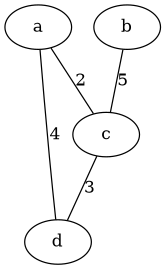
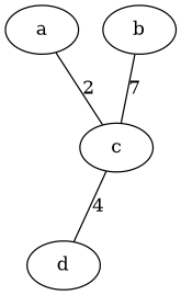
  graph {
    a
    d
    c
    b
-   a -- d [label=4]
    a -- c [label=2]
-   c -- d [label=3]
-   b -- c [label=5]
+   c -- d [label=4]
+   b -- c [label=7]
  }
